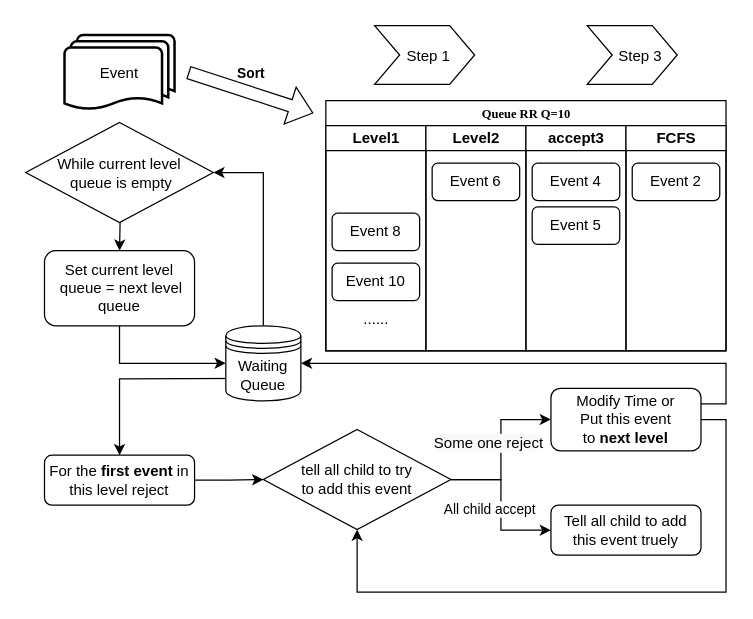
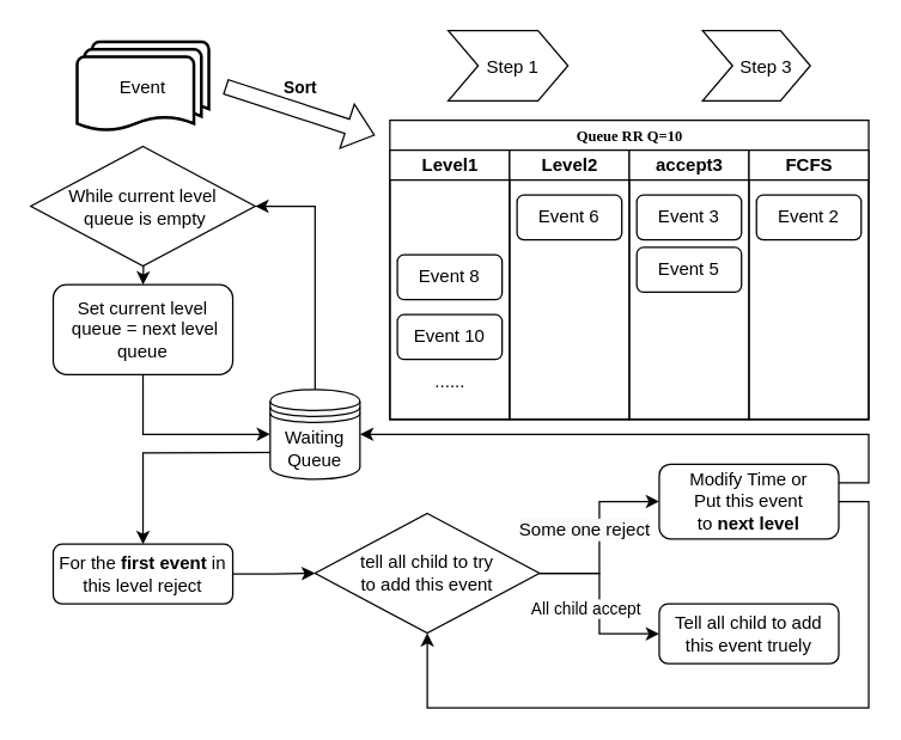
  <mxCell id="0" />
  <mxCell id="1" parent="0" />
  <mxCell id="2" value="&lt;font style=&quot;font-size: 10px&quot;&gt;Queue&amp;nbsp;RR Q=10&lt;/font&gt;" style="swimlane;html=1;childLayout=stackLayout;startSize=20;rounded=0;shadow=0;labelBackgroundColor=none;strokeWidth=1;fontFamily=Verdana;fontSize=8;align=center;" parent="1" vertex="1"><mxGeometry x="260" y="80" width="320" height="200" as="geometry" /></mxCell>
  <mxCell id="3" value="Level1" style="swimlane;html=1;startSize=20;" parent="2" vertex="1"><mxGeometry y="20" width="80" height="180" as="geometry" /></mxCell>
  <mxCell id="4" value="......" style="text;html=1;align=center;verticalAlign=middle;resizable=0;points=[];autosize=1;strokeColor=none;fillColor=none;" parent="3" vertex="1"><mxGeometry x="20" y="145" width="40" height="20" as="geometry" /></mxCell>
  <mxCell id="5" value="Event 8" style="rounded=1;whiteSpace=wrap;html=1;" parent="3" vertex="1"><mxGeometry x="5" y="70" width="70" height="30" as="geometry" /></mxCell>
  <mxCell id="6" value="Event 10" style="rounded=1;whiteSpace=wrap;html=1;" vertex="1" parent="3"><mxGeometry x="5" y="110" width="70" height="30" as="geometry" /></mxCell>
  <mxCell id="7" value="Level2" style="swimlane;html=1;startSize=20;" parent="2" vertex="1"><mxGeometry x="80" y="20" width="80" height="180" as="geometry" /></mxCell>
  <mxCell id="8" value="Event 6" style="rounded=1;whiteSpace=wrap;html=1;" parent="7" vertex="1"><mxGeometry x="5" y="30" width="70" height="30" as="geometry" /></mxCell>
  <mxCell id="9" value="accept3" style="swimlane;html=1;startSize=20;" parent="2" vertex="1"><mxGeometry x="160" y="20" width="80" height="180" as="geometry" /></mxCell>
- <mxCell id="10" value="Event 4" style="rounded=1;whiteSpace=wrap;html=1;" parent="9" vertex="1"><mxGeometry x="5" y="30" width="70" height="30" as="geometry" /></mxCell>
+ <mxCell id="10" value="Event 3" style="rounded=1;whiteSpace=wrap;html=1;" parent="9" vertex="1"><mxGeometry x="5" y="30" width="70" height="30" as="geometry" /></mxCell>
  <mxCell id="11" value="Event 5" style="rounded=1;whiteSpace=wrap;html=1;" parent="9" vertex="1"><mxGeometry x="5" y="65" width="70" height="30" as="geometry" /></mxCell>
  <mxCell id="12" value="FCFS" style="swimlane;html=1;startSize=20;" parent="2" vertex="1"><mxGeometry x="240" y="20" width="80" height="180" as="geometry" /></mxCell>
  <mxCell id="13" value="Event 2" style="rounded=1;whiteSpace=wrap;html=1;" parent="12" vertex="1"><mxGeometry x="5" y="30" width="70" height="30" as="geometry" /></mxCell>
  <mxCell id="14" style="edgeStyle=orthogonalEdgeStyle;rounded=0;orthogonalLoop=1;jettySize=auto;html=1;exitX=0;exitY=0.7;exitDx=0;exitDy=0;" parent="1" target="23" edge="1"><mxGeometry relative="1" as="geometry"><mxPoint x="215" y="302" as="sourcePoint" /></mxGeometry></mxCell>
  <mxCell id="15" style="edgeStyle=orthogonalEdgeStyle;rounded=0;orthogonalLoop=1;jettySize=auto;html=1;entryX=1;entryY=0.5;entryDx=0;entryDy=0;exitX=0.5;exitY=0;exitDx=0;exitDy=0;" parent="1" source="16" target="30" edge="1"><mxGeometry relative="1" as="geometry" /></mxCell>
  <mxCell id="16" value="Waiting&lt;br&gt;Queue" style="shape=datastore;whiteSpace=wrap;html=1;" parent="1" vertex="1"><mxGeometry x="180" y="260" width="60" height="60" as="geometry" /></mxCell>
  <mxCell id="17" value="&lt;span style=&quot;font-size: 12px ; background-color: rgb(248 , 249 , 250)&quot;&gt;Some one reject&lt;/span&gt;" style="edgeStyle=orthogonalEdgeStyle;rounded=0;orthogonalLoop=1;jettySize=auto;html=1;exitX=1;exitY=0.5;exitDx=0;exitDy=0;entryX=0;entryY=0.5;entryDx=0;entryDy=0;" parent="1" source="20" target="26" edge="1"><mxGeometry x="0.077" y="10" relative="1" as="geometry"><mxPoint x="450" y="402.5" as="targetPoint" /><mxPoint as="offset" /></mxGeometry></mxCell>
  <mxCell id="18" style="edgeStyle=orthogonalEdgeStyle;rounded=0;orthogonalLoop=1;jettySize=auto;html=1;exitX=1;exitY=0.5;exitDx=0;exitDy=0;entryX=0;entryY=0.5;entryDx=0;entryDy=0;" parent="1" source="20" target="21" edge="1"><mxGeometry relative="1" as="geometry" /></mxCell>
  <mxCell id="19" value="All child accept" style="edgeLabel;html=1;align=center;verticalAlign=middle;resizable=0;points=[];" parent="18" vertex="1" connectable="0"><mxGeometry x="0.044" y="1" relative="1" as="geometry"><mxPoint x="-11" as="offset" /></mxGeometry></mxCell>
  <mxCell id="20" value="&lt;span&gt;tell all child to try &lt;br&gt;to add this event&lt;/span&gt;" style="rhombus;whiteSpace=wrap;html=1;" parent="1" vertex="1"><mxGeometry x="210" y="343" width="150" height="80" as="geometry" /></mxCell>
  <mxCell id="21" value="Tell all child to add this event truely" style="rounded=1;whiteSpace=wrap;html=1;fontSize=12;glass=0;strokeWidth=1;shadow=0;" parent="1" vertex="1"><mxGeometry x="440" y="403.5" width="120" height="40" as="geometry" /></mxCell>
  <mxCell id="22" style="edgeStyle=orthogonalEdgeStyle;rounded=0;orthogonalLoop=1;jettySize=auto;html=1;exitX=1;exitY=0.5;exitDx=0;exitDy=0;entryX=0;entryY=0.5;entryDx=0;entryDy=0;" parent="1" source="23" target="20" edge="1"><mxGeometry relative="1" as="geometry" /></mxCell>
  <mxCell id="23" value="For the&lt;b&gt; first event&lt;/b&gt; in this level reject" style="rounded=1;whiteSpace=wrap;html=1;fontSize=12;glass=0;strokeWidth=1;shadow=0;" parent="1" vertex="1"><mxGeometry x="35" y="363.5" width="120" height="40" as="geometry" /></mxCell>
  <mxCell id="24" style="edgeStyle=orthogonalEdgeStyle;rounded=0;orthogonalLoop=1;jettySize=auto;html=1;entryX=0.5;entryY=1;entryDx=0;entryDy=0;exitX=1;exitY=0.5;exitDx=0;exitDy=0;" parent="1" source="26" target="20" edge="1"><mxGeometry relative="1" as="geometry"><Array as="points"><mxPoint x="580" y="335" /><mxPoint x="580" y="473" /><mxPoint x="285" y="473" /></Array></mxGeometry></mxCell>
  <mxCell id="25" style="edgeStyle=orthogonalEdgeStyle;rounded=0;orthogonalLoop=1;jettySize=auto;html=1;exitX=1;exitY=0.25;exitDx=0;exitDy=0;entryX=1;entryY=0.5;entryDx=0;entryDy=0;" parent="1" source="26" target="16" edge="1"><mxGeometry relative="1" as="geometry"><mxPoint x="275" y="290" as="targetPoint" /></mxGeometry></mxCell>
  <mxCell id="26" value="Modify Time or&lt;br&gt;Put this event&lt;br&gt;to &lt;b&gt;next level&lt;/b&gt;" style="rounded=1;whiteSpace=wrap;html=1;" parent="1" vertex="1"><mxGeometry x="440" y="310" width="120" height="50" as="geometry" /></mxCell>
  <mxCell id="27" value="    Step 3" style="shape=step;perimeter=stepPerimeter;fixedSize=1;points=[];" parent="1" vertex="1"><mxGeometry x="469" y="20" width="72" height="47" as="geometry" /></mxCell>
  <mxCell id="28" value="  Step 1" style="shape=step;perimeter=stepPerimeter;fixedSize=1;points=[];" parent="1" vertex="1"><mxGeometry x="299" y="20" width="80" height="47" as="geometry" /></mxCell>
  <mxCell id="29" style="edgeStyle=orthogonalEdgeStyle;rounded=0;orthogonalLoop=1;jettySize=auto;html=1;exitX=0.5;exitY=1;exitDx=0;exitDy=0;entryX=0.5;entryY=0;entryDx=0;entryDy=0;" parent="1" target="32" edge="1"><mxGeometry relative="1" as="geometry"><mxPoint x="95" y="150" as="sourcePoint" /></mxGeometry></mxCell>
  <mxCell id="30" value="While current level&lt;br&gt;&amp;nbsp;queue is empty" style="rhombus;whiteSpace=wrap;html=1;" parent="1" vertex="1"><mxGeometry x="20" y="97.5" width="150" height="80" as="geometry" /></mxCell>
  <mxCell id="31" style="edgeStyle=orthogonalEdgeStyle;rounded=0;orthogonalLoop=1;jettySize=auto;html=1;entryX=0;entryY=0.5;entryDx=0;entryDy=0;exitX=0.5;exitY=1;exitDx=0;exitDy=0;" parent="1" source="32" target="16" edge="1"><mxGeometry relative="1" as="geometry" /></mxCell>
- <mxCell id="32" value="Set current level&lt;br&gt;&amp;nbsp;queue&amp;nbsp;= next level queue" style="rounded=1;whiteSpace=wrap;html=1;" parent="1" vertex="1"><mxGeometry x="35" y="200" width="120" height="60" as="geometry" /></mxCell>
+ <mxCell id="32" value="Set current level&lt;br&gt;&amp;nbsp;queue&amp;nbsp;= next level queue" style="rounded=1;whiteSpace=wrap;html=1;" parent="1" vertex="1"><mxGeometry x="35" y="190" width="120" height="60" as="geometry" /></mxCell>
  <mxCell id="33" value="Event" style="strokeWidth=2;html=1;shape=mxgraph.flowchart.multi-document;whiteSpace=wrap;" parent="1" vertex="1"><mxGeometry x="51" y="27.5" width="88" height="60" as="geometry" /></mxCell>
  <mxCell id="34" value="&lt;b&gt;Sort&lt;/b&gt;" style="shape=flexArrow;endArrow=classic;html=1;rounded=0;" parent="1" edge="1"><mxGeometry x="-0.096" y="15" width="50" height="50" relative="1" as="geometry"><mxPoint x="150" y="57.5" as="sourcePoint" /><mxPoint x="250" y="90" as="targetPoint" /><mxPoint as="offset" /></mxGeometry></mxCell>
